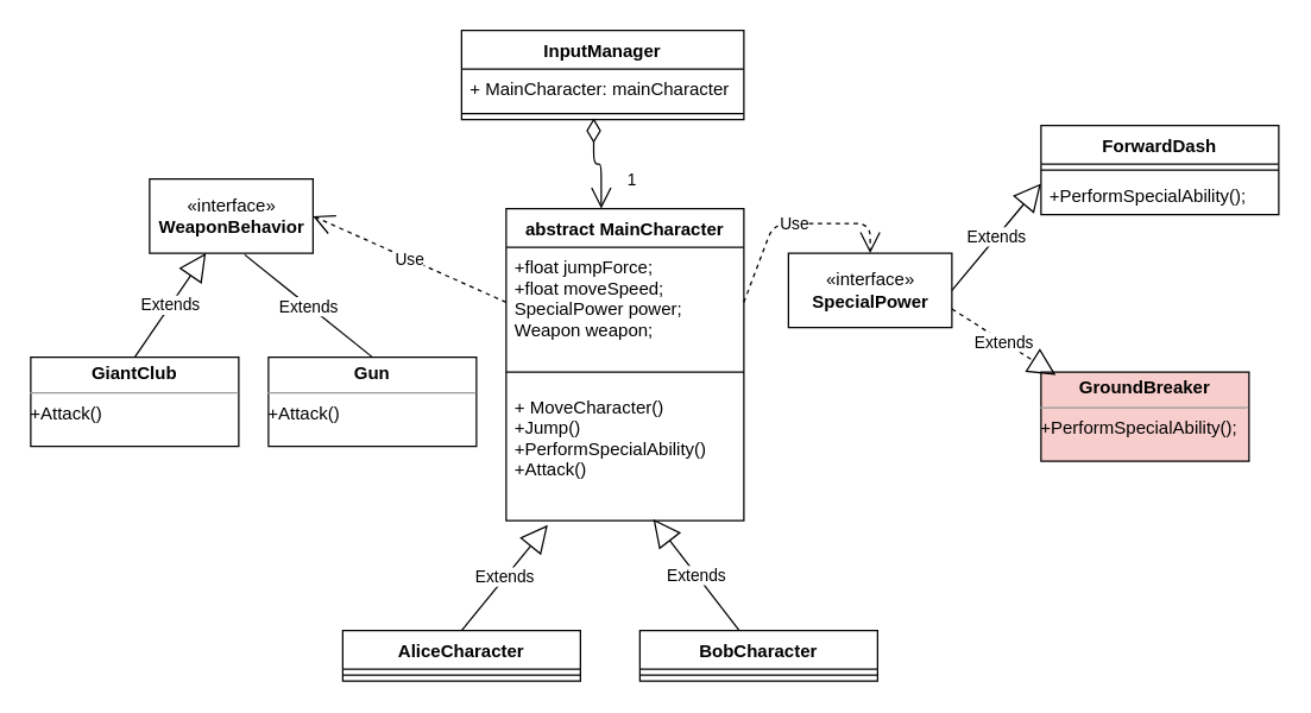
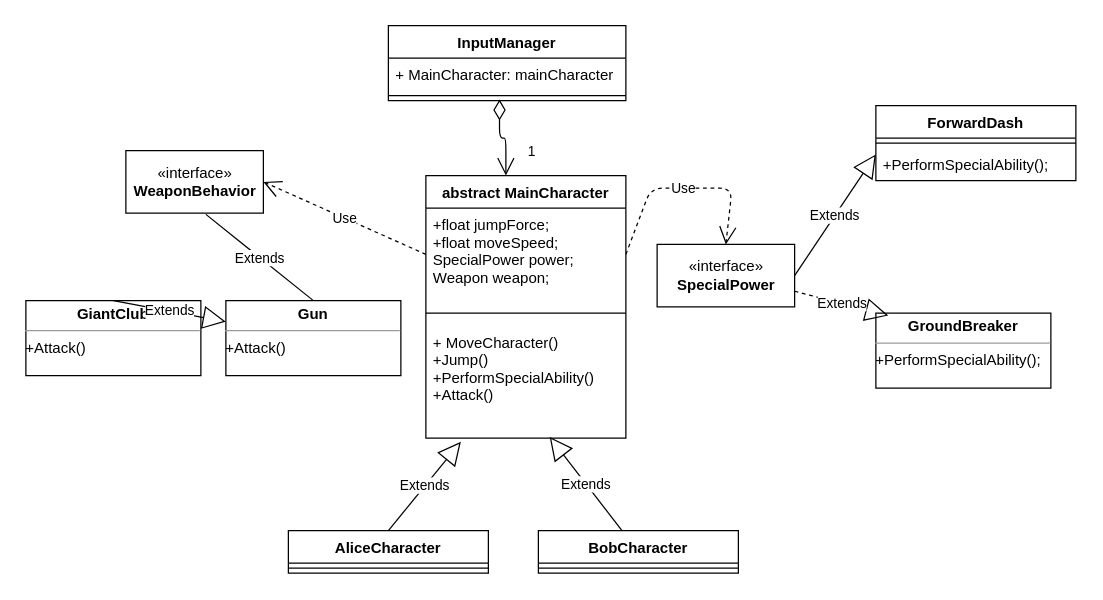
  <mxCell id="0" />
  <mxCell id="1" parent="0" />
- <mxCell id="2" value="«interface»&lt;br&gt;&lt;b&gt;SpecialPower&lt;/b&gt;" style="html=1;" vertex="1" parent="1"><mxGeometry x="530" y="170" width="110" height="50" as="geometry" /></mxCell>
+ <mxCell id="2" value="«interface»&lt;br&gt;&lt;b&gt;SpecialPower&lt;/b&gt;" style="html=1;" vertex="1" parent="1"><mxGeometry x="525" y="195" width="110" height="50" as="geometry" /></mxCell>
  <mxCell id="3" value="«interface»&lt;br&gt;&lt;b&gt;WeaponBehavior&lt;/b&gt;" style="html=1;" vertex="1" parent="1"><mxGeometry x="100" y="120" width="110" height="50" as="geometry" /></mxCell>
  <mxCell id="4" value="InputManager" style="swimlane;fontStyle=1;align=center;verticalAlign=top;childLayout=stackLayout;horizontal=1;startSize=26;horizontalStack=0;resizeParent=1;resizeParentMax=0;resizeLast=0;collapsible=1;marginBottom=0;" vertex="1" parent="1"><mxGeometry x="310" y="20" width="190" height="60" as="geometry" /></mxCell>
  <mxCell id="5" value="+ MainCharacter: mainCharacter" style="text;strokeColor=none;fillColor=none;align=left;verticalAlign=top;spacingLeft=4;spacingRight=4;overflow=hidden;rotatable=0;points=[[0,0.5],[1,0.5]];portConstraint=eastwest;" vertex="1" parent="4"><mxGeometry y="26" width="190" height="26" as="geometry" /></mxCell>
  <mxCell id="6" value="" style="line;strokeWidth=1;fillColor=none;align=left;verticalAlign=middle;spacingTop=-1;spacingLeft=3;spacingRight=3;rotatable=0;labelPosition=right;points=[];portConstraint=eastwest;" vertex="1" parent="4"><mxGeometry y="52" width="190" height="8" as="geometry" /></mxCell>
  <mxCell id="7" value="abstract MainCharacter&#10;" style="swimlane;fontStyle=1;align=center;verticalAlign=top;childLayout=stackLayout;horizontal=1;startSize=26;horizontalStack=0;resizeParent=1;resizeParentMax=0;resizeLast=0;collapsible=1;marginBottom=0;" vertex="1" parent="1"><mxGeometry x="340" y="140" width="160" height="210" as="geometry" /></mxCell>
  <mxCell id="8" value="+float jumpForce;&#10;+float moveSpeed;&#10;SpecialPower power;&#10;Weapon weapon;" style="text;strokeColor=none;fillColor=none;align=left;verticalAlign=top;spacingLeft=4;spacingRight=4;overflow=hidden;rotatable=0;points=[[0,0.5],[1,0.5]];portConstraint=eastwest;" vertex="1" parent="7"><mxGeometry y="26" width="160" height="74" as="geometry" /></mxCell>
  <mxCell id="9" value="" style="line;strokeWidth=1;fillColor=none;align=left;verticalAlign=middle;spacingTop=-1;spacingLeft=3;spacingRight=3;rotatable=0;labelPosition=right;points=[];portConstraint=eastwest;" vertex="1" parent="7"><mxGeometry y="100" width="160" height="20" as="geometry" /></mxCell>
  <mxCell id="10" value="+ MoveCharacter()&#10;+Jump()&#10;+PerformSpecialAbility()&#10;+Attack()" style="text;strokeColor=none;fillColor=none;align=left;verticalAlign=top;spacingLeft=4;spacingRight=4;overflow=hidden;rotatable=0;points=[[0,0.5],[1,0.5]];portConstraint=eastwest;" vertex="1" parent="7"><mxGeometry y="120" width="160" height="90" as="geometry" /></mxCell>
  <mxCell id="11" value="BobCharacter" style="swimlane;fontStyle=1;align=center;verticalAlign=top;childLayout=stackLayout;horizontal=1;startSize=26;horizontalStack=0;resizeParent=1;resizeParentMax=0;resizeLast=0;collapsible=1;marginBottom=0;" vertex="1" parent="1"><mxGeometry x="430" y="424" width="160" height="34" as="geometry" /></mxCell>
  <mxCell id="12" value="" style="line;strokeWidth=1;fillColor=none;align=left;verticalAlign=middle;spacingTop=-1;spacingLeft=3;spacingRight=3;rotatable=0;labelPosition=right;points=[];portConstraint=eastwest;" vertex="1" parent="11"><mxGeometry y="26" width="160" height="8" as="geometry" /></mxCell>
  <mxCell id="13" value="AliceCharacter" style="swimlane;fontStyle=1;align=center;verticalAlign=top;childLayout=stackLayout;horizontal=1;startSize=26;horizontalStack=0;resizeParent=1;resizeParentMax=0;resizeLast=0;collapsible=1;marginBottom=0;" vertex="1" parent="1"><mxGeometry x="230" y="424" width="160" height="34" as="geometry" /></mxCell>
  <mxCell id="14" value="" style="line;strokeWidth=1;fillColor=none;align=left;verticalAlign=middle;spacingTop=-1;spacingLeft=3;spacingRight=3;rotatable=0;labelPosition=right;points=[];portConstraint=eastwest;" vertex="1" parent="13"><mxGeometry y="26" width="160" height="8" as="geometry" /></mxCell>
  <mxCell id="15" value="ForwardDash" style="swimlane;fontStyle=1;align=center;verticalAlign=top;childLayout=stackLayout;horizontal=1;startSize=26;horizontalStack=0;resizeParent=1;resizeParentMax=0;resizeLast=0;collapsible=1;marginBottom=0;" vertex="1" parent="1"><mxGeometry x="700" y="84" width="160" height="60" as="geometry" /></mxCell>
  <mxCell id="16" value="" style="line;strokeWidth=1;fillColor=none;align=left;verticalAlign=middle;spacingTop=-1;spacingLeft=3;spacingRight=3;rotatable=0;labelPosition=right;points=[];portConstraint=eastwest;" vertex="1" parent="15"><mxGeometry y="26" width="160" height="8" as="geometry" /></mxCell>
  <mxCell id="17" value="+PerformSpecialAbility();" style="text;strokeColor=none;fillColor=none;align=left;verticalAlign=top;spacingLeft=4;spacingRight=4;overflow=hidden;rotatable=0;points=[[0,0.5],[1,0.5]];portConstraint=eastwest;" vertex="1" parent="15"><mxGeometry y="34" width="160" height="26" as="geometry" /></mxCell>
  <mxCell id="18" value="1" style="endArrow=open;html=1;endSize=12;startArrow=diamondThin;startSize=14;startFill=0;edgeStyle=orthogonalEdgeStyle;align=left;verticalAlign=bottom;exitX=0.468;exitY=0.875;exitDx=0;exitDy=0;exitPerimeter=0;entryX=0.4;entryY=0;entryDx=0;entryDy=0;entryPerimeter=0;" edge="1" parent="1" source="6" target="7"><mxGeometry x="0.697" y="16" relative="1" as="geometry"><mxPoint x="360" y="230" as="sourcePoint" /><mxPoint x="520" y="230" as="targetPoint" /><mxPoint as="offset" /></mxGeometry></mxCell>
  <mxCell id="19" value="Extends" style="endArrow=block;endSize=16;endFill=0;html=1;exitX=0.5;exitY=0;exitDx=0;exitDy=0;entryX=0.175;entryY=1.033;entryDx=0;entryDy=0;entryPerimeter=0;" edge="1" parent="1" source="13" target="10"><mxGeometry width="160" relative="1" as="geometry"><mxPoint x="360" y="230" as="sourcePoint" /><mxPoint x="520" y="230" as="targetPoint" /></mxGeometry></mxCell>
  <mxCell id="20" value="Extends" style="endArrow=block;endSize=16;endFill=0;html=1;entryX=0.619;entryY=0.989;entryDx=0;entryDy=0;entryPerimeter=0;" edge="1" parent="1" source="11" target="10"><mxGeometry width="160" relative="1" as="geometry"><mxPoint x="360" y="230" as="sourcePoint" /><mxPoint x="520" y="230" as="targetPoint" /></mxGeometry></mxCell>
  <mxCell id="21" value="Extends" style="endArrow=block;endSize=16;endFill=0;html=1;exitX=1;exitY=0.5;exitDx=0;exitDy=0;entryX=0;entryY=0.5;entryDx=0;entryDy=0;" edge="1" parent="1" source="2"><mxGeometry width="160" relative="1" as="geometry"><mxPoint x="360" y="230" as="sourcePoint" /><mxPoint x="700" y="123" as="targetPoint" /></mxGeometry></mxCell>
  <mxCell id="22" value="Use" style="endArrow=open;endSize=12;dashed=1;html=1;exitX=1;exitY=0.5;exitDx=0;exitDy=0;entryX=0.5;entryY=0;entryDx=0;entryDy=0;" edge="1" parent="1" source="8" target="2"><mxGeometry width="160" relative="1" as="geometry"><mxPoint x="360" y="230" as="sourcePoint" /><mxPoint x="520" y="230" as="targetPoint" /><Array as="points"><mxPoint x="520" y="150" /><mxPoint x="585" y="150" /></Array></mxGeometry></mxCell>
  <mxCell id="23" value="Use" style="endArrow=open;endSize=12;dashed=1;html=1;exitX=0;exitY=0.5;exitDx=0;exitDy=0;entryX=1;entryY=0.5;entryDx=0;entryDy=0;" edge="1" parent="1" source="8" target="3"><mxGeometry width="160" relative="1" as="geometry"><mxPoint x="360" y="230" as="sourcePoint" /><mxPoint x="520" y="230" as="targetPoint" /></mxGeometry></mxCell>
- <mxCell id="24" value="&lt;p style=&quot;margin: 0px ; margin-top: 4px ; text-align: center&quot;&gt;&lt;b&gt;GroundBreaker&lt;/b&gt;&lt;/p&gt;&lt;hr size=&quot;1&quot;&gt;&lt;div style=&quot;height: 2px&quot;&gt;+PerformSpecialAbility();&lt;/div&gt;" style="verticalAlign=top;align=left;overflow=fill;fontSize=12;fontFamily=Helvetica;html=1;fillColor=#f8cecc;" vertex="1" parent="1"><mxGeometry x="700" y="250" width="140" height="60" as="geometry" /></mxCell>
+ <mxCell id="24" value="&lt;p style=&quot;margin: 0px ; margin-top: 4px ; text-align: center&quot;&gt;&lt;b&gt;GroundBreaker&lt;/b&gt;&lt;/p&gt;&lt;hr size=&quot;1&quot;&gt;&lt;div style=&quot;height: 2px&quot;&gt;+PerformSpecialAbility();&lt;/div&gt;" style="verticalAlign=top;align=left;overflow=fill;fontSize=12;fontFamily=Helvetica;html=1;" vertex="1" parent="1"><mxGeometry x="700" y="250" width="140" height="60" as="geometry" /></mxCell>
  <mxCell id="25" value="Extends" style="endArrow=block;endSize=16;endFill=0;html=1;exitX=1;exitY=0.75;exitDx=0;exitDy=0;entryX=0.071;entryY=0.033;entryDx=0;entryDy=0;entryPerimeter=0;dashed=1;" edge="1" parent="1" source="2" target="24"><mxGeometry width="160" relative="1" as="geometry"><mxPoint x="360" y="230" as="sourcePoint" /><mxPoint x="520" y="230" as="targetPoint" /></mxGeometry></mxCell>
  <mxCell id="26" value="&lt;p style=&quot;margin: 0px ; margin-top: 4px ; text-align: center&quot;&gt;&lt;b&gt;GiantClub&lt;/b&gt;&lt;/p&gt;&lt;hr size=&quot;1&quot;&gt;&lt;div style=&quot;height: 2px&quot;&gt;+Attack()&lt;/div&gt;" style="verticalAlign=top;align=left;overflow=fill;fontSize=12;fontFamily=Helvetica;html=1;" vertex="1" parent="1"><mxGeometry y="240" width="140" height="60" as="geometry" x="20" /></mxCell>
  <mxCell id="27" value="&lt;p style=&quot;margin: 0px ; margin-top: 4px ; text-align: center&quot;&gt;&lt;b&gt;Gun&lt;/b&gt;&lt;/p&gt;&lt;hr size=&quot;1&quot;&gt;&lt;div style=&quot;height: 2px&quot;&gt;+Attack()&lt;/div&gt;" style="verticalAlign=top;align=left;overflow=fill;fontSize=12;fontFamily=Helvetica;html=1;" vertex="1" parent="1"><mxGeometry x="180" y="240" width="140" height="60" as="geometry" /></mxCell>
- <mxCell id="28" value="Extends" style="endArrow=block;endSize=16;endFill=0;html=1;exitX=0.5;exitY=0;exitDx=0;exitDy=0;" edge="1" parent="1" source="26" target="3"><mxGeometry width="160" relative="1" as="geometry"><mxPoint x="360" y="230" as="sourcePoint" /><mxPoint x="520" y="230" as="targetPoint" /></mxGeometry></mxCell>
+ <mxCell id="28" value="Extends" style="endArrow=block;endSize=16;endFill=0;html=1;exitX=0.5;exitY=0;exitDx=0;exitDy=0;" edge="1" parent="1" source="26" target="27"><mxGeometry width="160" relative="1" as="geometry"><mxPoint x="360" y="230" as="sourcePoint" /><mxPoint x="520" y="230" as="targetPoint" /></mxGeometry></mxCell>
  <mxCell id="29" value="Extends" style="endArrow=none;endSize=16;endFill=0;html=1;exitX=0.5;exitY=0;exitDx=0;exitDy=0;entryX=0.582;entryY=1.02;entryDx=0;entryDy=0;entryPerimeter=0;" edge="1" parent="1" source="27" target="3"><mxGeometry width="160" relative="1" as="geometry"><mxPoint x="360" y="230" as="sourcePoint" /><mxPoint x="520" y="230" as="targetPoint" /></mxGeometry></mxCell>
